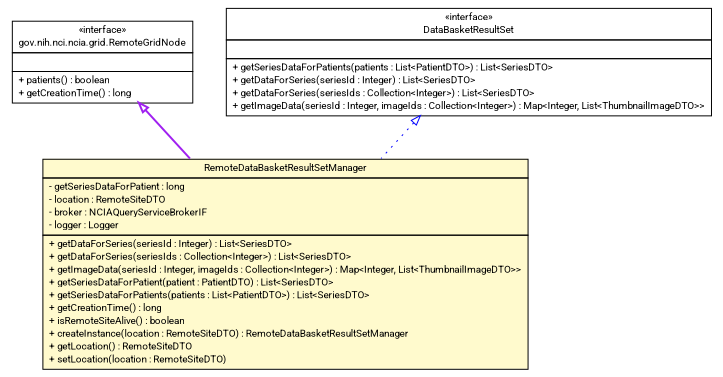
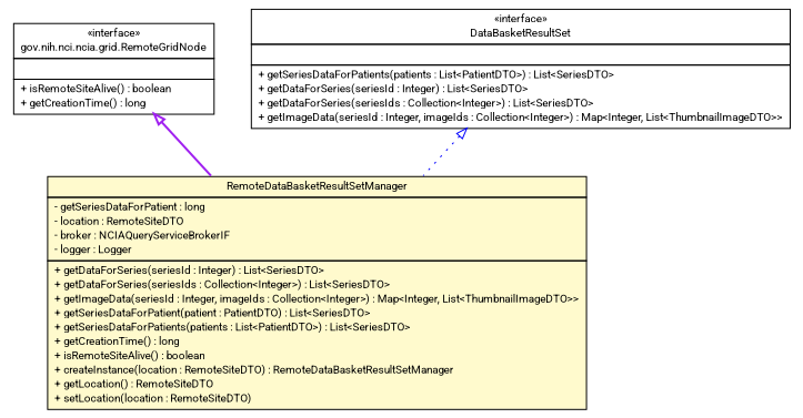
  digraph {
    fontname=Roboto
    node [fontcolor=black fontname=Roboto fontsize=10.0 shape=plaintext]
    edge [arrowtail=empty dir=back fontname=Roboto fontsize=10 headport=p labelfontname=Helvetica labelfontsize=10 tailport=p]
-   n1 [label=<<table border="0" cellborder="1" cellspacing="0" cellpadding="2" port="p" href="../grid/RemoteGridNode.html"> 		<tr><td><table border="0" cellspacing="0" cellpadding="1"> 			<tr><td> &laquo;interface&raquo; </td></tr> 			<tr><td> gov.nih.nci.ncia.grid.RemoteGridNode </td></tr> 		</table></td></tr> 		<tr><td><table border="0" cellspacing="0" cellpadding="1"> 			<tr><td align="left">  </td></tr> 		</table></td></tr> 		<tr><td><table border="0" cellspacing="0" cellpadding="1"> 			<tr><td align="left"> + patients() : boolean </td></tr> 			<tr><td align="left"> + getCreationTime() : long </td></tr> 		</table></td></tr> 		</table>>]
+   n1 [label=<<table border="0" cellborder="1" cellspacing="0" cellpadding="2" port="p" href="../grid/RemoteGridNode.html"> 		<tr><td><table border="0" cellspacing="0" cellpadding="1"> 			<tr><td> &laquo;interface&raquo; </td></tr> 			<tr><td> gov.nih.nci.ncia.grid.RemoteGridNode </td></tr> 		</table></td></tr> 		<tr><td><table border="0" cellspacing="0" cellpadding="1"> 			<tr><td align="left">  </td></tr> 		</table></td></tr> 		<tr><td><table border="0" cellspacing="0" cellpadding="1"> 			<tr><td align="left"> + isRemoteSiteAlive() : boolean </td></tr> 			<tr><td align="left"> + getCreationTime() : long </td></tr> 		</table></td></tr> 		</table>>]
    n2 [label=<<table border="0" cellborder="1" cellspacing="0" cellpadding="2" port="p" bgcolor="lemonChiffon" href="./RemoteDataBasketResultSetManager.html"> 		<tr><td><table border="0" cellspacing="0" cellpadding="1"> 			<tr><td> RemoteDataBasketResultSetManager </td></tr> 		</table></td></tr> 		<tr><td><table border="0" cellspacing="0" cellpadding="1"> 			<tr><td align="left"> - getSeriesDataForPatient : long </td></tr> 			<tr><td align="left"> - location : RemoteSiteDTO </td></tr> 			<tr><td align="left"> - broker : NCIAQueryServiceBrokerIF </td></tr> 			<tr><td align="left"> - logger : Logger </td></tr> 		</table></td></tr> 		<tr><td><table border="0" cellspacing="0" cellpadding="1"> 			<tr><td align="left"> + getDataForSeries(seriesId : Integer) : List&lt;SeriesDTO&gt; </td></tr> 			<tr><td align="left"> + getDataForSeries(seriesIds : Collection&lt;Integer&gt;) : List&lt;SeriesDTO&gt; </td></tr> 			<tr><td align="left"> + getImageData(seriesId : Integer, imageIds : Collection&lt;Integer&gt;) : Map&lt;Integer, List&lt;ThumbnailImageDTO&gt;&gt; </td></tr> 			<tr><td align="left"> + getSeriesDataForPatient(patient : PatientDTO) : List&lt;SeriesDTO&gt; </td></tr> 			<tr><td align="left"> + getSeriesDataForPatients(patients : List&lt;PatientDTO&gt;) : List&lt;SeriesDTO&gt; </td></tr> 			<tr><td align="left"> + getCreationTime() : long </td></tr> 			<tr><td align="left"> + isRemoteSiteAlive() : boolean </td></tr> 			<tr><td align="left"> + createInstance(location : RemoteSiteDTO) : RemoteDataBasketResultSetManager </td></tr> 			<tr><td align="left"> + getLocation() : RemoteSiteDTO </td></tr> 			<tr><td align="left"> + setLocation(location : RemoteSiteDTO) </td></tr> 		</table></td></tr> 		</table>>]
    n3 [label=<<table border="0" cellborder="1" cellspacing="0" cellpadding="2" port="p" href="./DataBasketResultSet.html"> 		<tr><td><table border="0" cellspacing="0" cellpadding="1"> 			<tr><td> &laquo;interface&raquo; </td></tr> 			<tr><td> DataBasketResultSet </td></tr> 		</table></td></tr> 		<tr><td><table border="0" cellspacing="0" cellpadding="1"> 			<tr><td align="left">  </td></tr> 		</table></td></tr> 		<tr><td><table border="0" cellspacing="0" cellpadding="1"> 			<tr><td align="left"> + getSeriesDataForPatients(patients : List&lt;PatientDTO&gt;) : List&lt;SeriesDTO&gt; </td></tr> 			<tr><td align="left"> + getDataForSeries(seriesId : Integer) : List&lt;SeriesDTO&gt; </td></tr> 			<tr><td align="left"> + getDataForSeries(seriesIds : Collection&lt;Integer&gt;) : List&lt;SeriesDTO&gt; </td></tr> 			<tr><td align="left"> + getImageData(seriesId : Integer, imageIds : Collection&lt;Integer&gt;) : Map&lt;Integer, List&lt;ThumbnailImageDTO&gt;&gt; </td></tr> 		</table></td></tr> 		</table>>]
    n1 -> n2 [color=purple style=bold]
    n3 -> n2 [color=blue style=dotted]
  }
